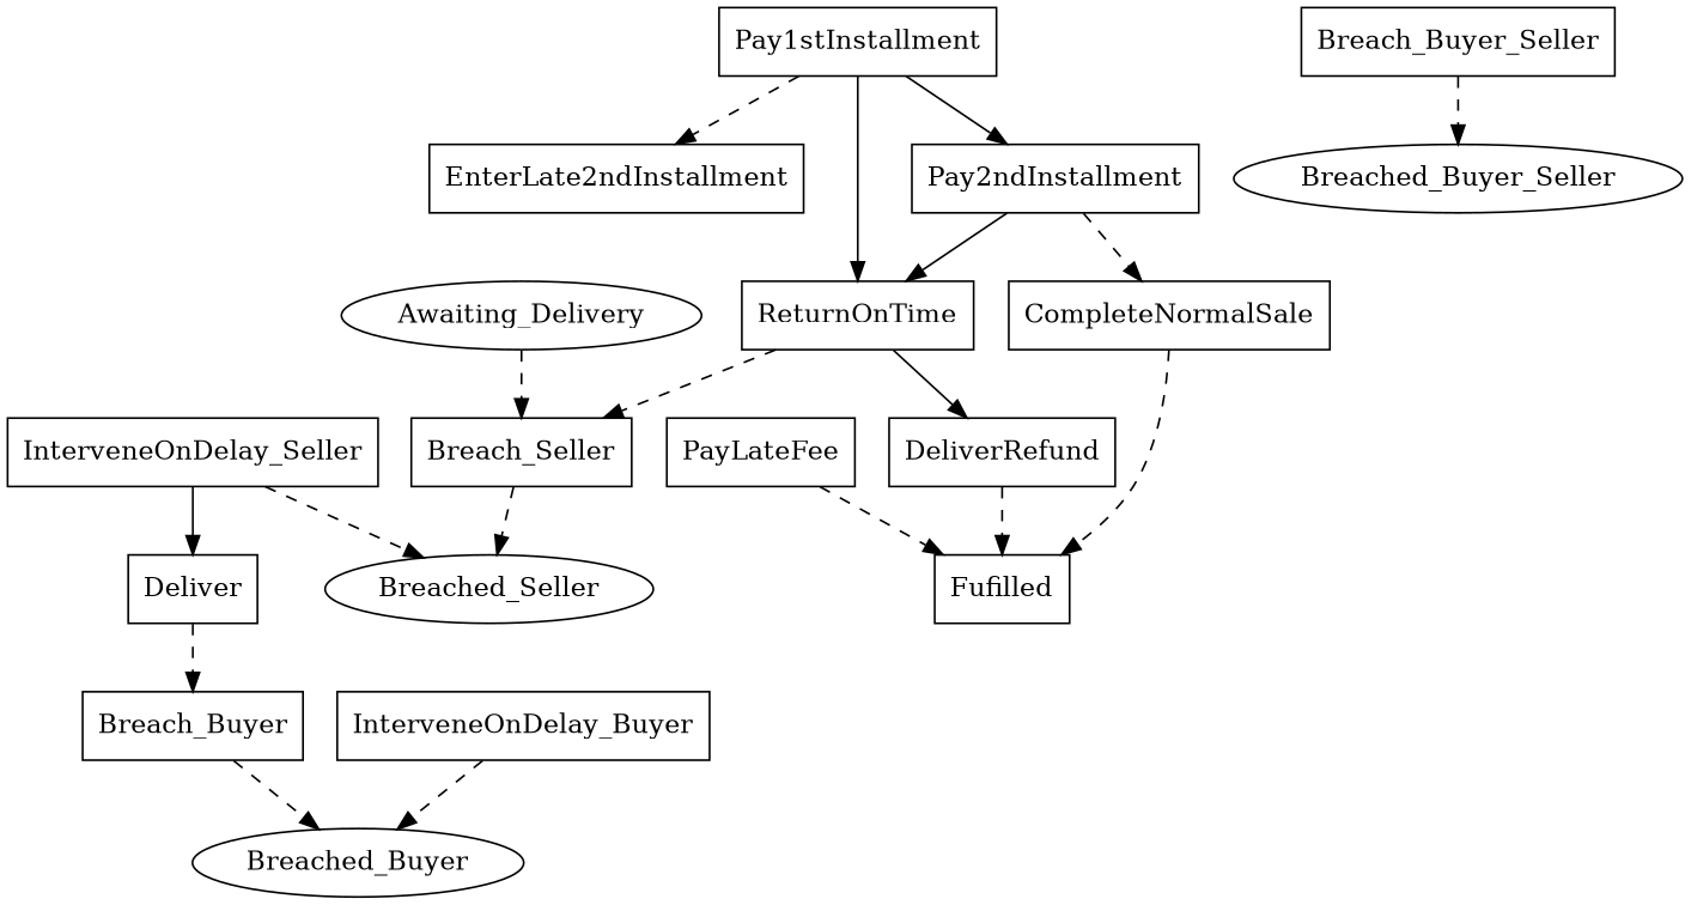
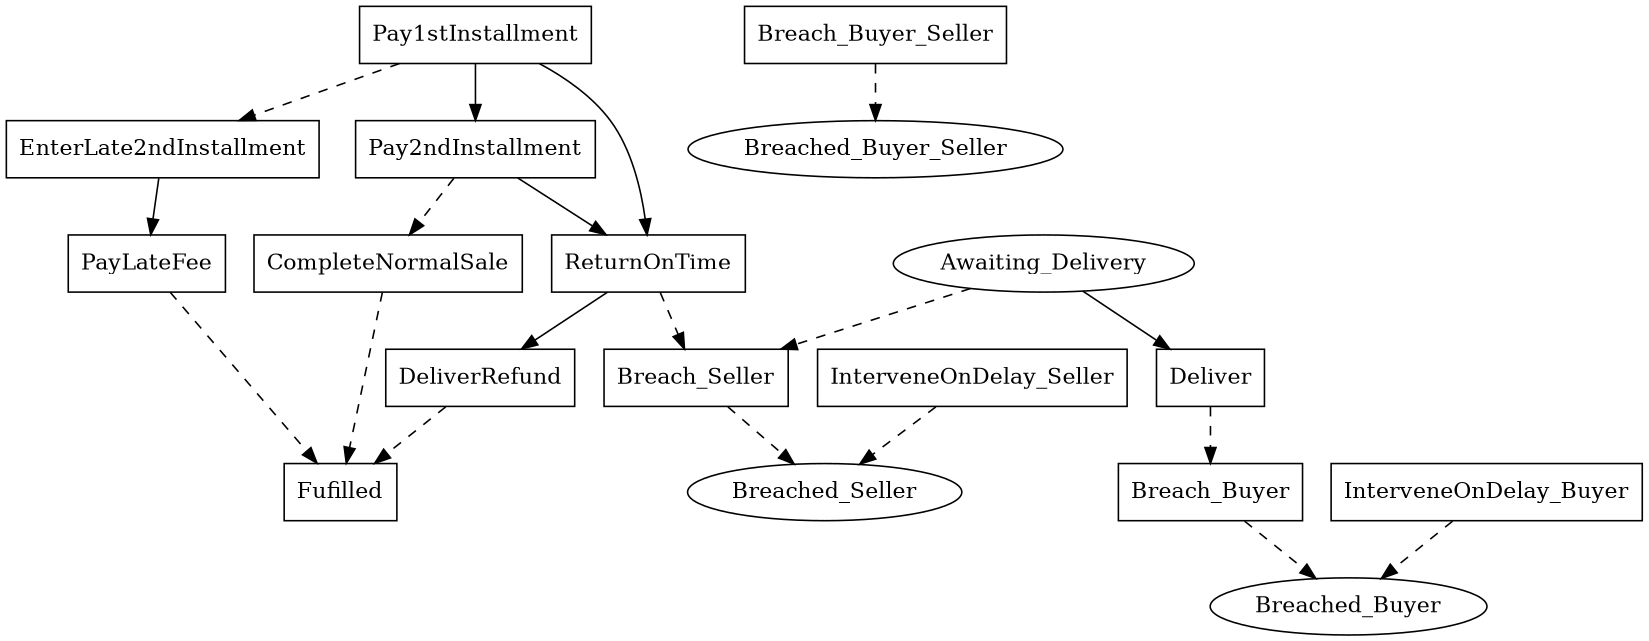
  digraph {
    node [shape=box]
    edge [style=dashed]
    n1 [label=Fufilled]
    n2 [label=Awaiting_Delivery shape=""]
    n3 [label=Deliver]
    n4 [label=Breach_Seller]
    n5 [label=Breach_Buyer]
    n6 [label=Breached_Seller shape=""]
    n7 [label=Breached_Buyer shape=""]
    n8 [label=Breached_Buyer_Seller shape=""]
    n9 [label=Pay1stInstallment]
    n10 [label=EnterLate2ndInstallment]
    n11 [label=Pay2ndInstallment]
    n12 [label=ReturnOnTime]
    n13 [label=PayLateFee]
    n14 [label=CompleteNormalSale]
    n15 [label=DeliverRefund]
    n16 [label=Breach_Buyer_Seller]
    n17 [label=InterveneOnDelay_Buyer]
    n18 [label=InterveneOnDelay_Seller]
-   n18 -> n3 [style=""]
+   n2 -> n3 [style=""]
    n2 -> n4
    n3 -> n5
    n4 -> n6
    n5 -> n7
    n9 -> n10
    n9 -> n11 [style=""]
    n9 -> n12 [style=""]
+   n10 -> n13 [style=""]
    n11 -> n12 [style=""]
    n11 -> n14
    n12 -> n4
    n12 -> n15 [style=""]
    n13 -> n1
    n14 -> n1
    n15 -> n1
    n16 -> n8
    n17 -> n7
    n18 -> n6
  }
